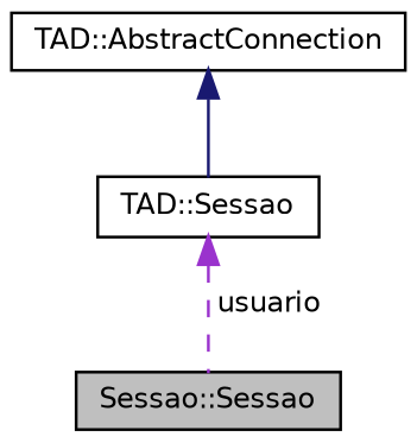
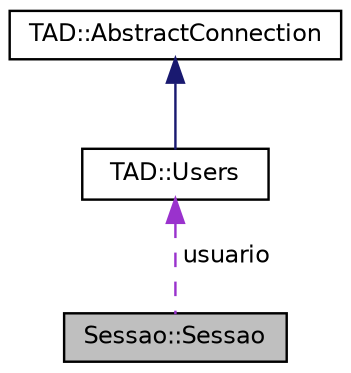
  digraph {
    node [color=black fillcolor=white fontname=Helvetica fontsize=10 shape=record style=filled]
    edge [dir=back fontname=Helvetica fontsize=10 labelfontname=Helvetica labelfontsize=10]
    n1 [fillcolor=grey75 fontcolor=black height=0.2 label="Sessao::Sessao" width=0.4]
-   n2 [height=0.2 label="TAD::Sessao" width=0.4]
+   n2 [height=0.2 label="TAD::Users" width=0.4]
    n3 [height=0.2 label="TAD::AbstractConnection" width=0.4]
    n2 -> n1 [color=darkorchid3 label=" usuario" style=dashed]
    n3 -> n2 [color=midnightblue style=solid]
  }
